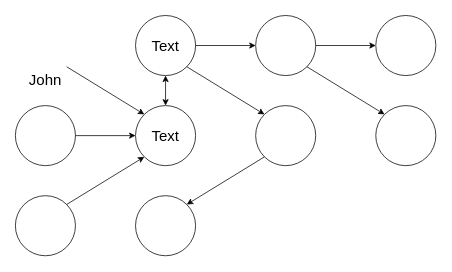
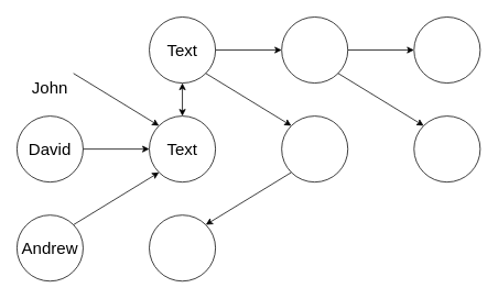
  <mxCell id="0" />
  <mxCell id="1" parent="0" />
  <mxCell id="2" value="" style="ellipse;whiteSpace=wrap;html=1;aspect=fixed;" parent="1" vertex="1"><mxGeometry x="20" y="260" width="80" height="80" as="geometry" /></mxCell>
  <mxCell id="3" value="" style="ellipse;whiteSpace=wrap;html=1;aspect=fixed;" parent="1" vertex="1"><mxGeometry x="20" y="140" width="80" height="80" as="geometry" /></mxCell>
  <mxCell id="4" value="" style="ellipse;whiteSpace=wrap;html=1;aspect=fixed;" parent="1" vertex="1"><mxGeometry x="180" y="140" width="80" height="80" as="geometry" /></mxCell>
  <mxCell id="5" value="" style="ellipse;whiteSpace=wrap;html=1;aspect=fixed;" parent="1" vertex="1"><mxGeometry x="180" y="20" width="80" height="80" as="geometry" /></mxCell>
  <mxCell id="6" value="" style="ellipse;whiteSpace=wrap;html=1;aspect=fixed;" parent="1" vertex="1"><mxGeometry x="180" y="260" width="80" height="80" as="geometry" /></mxCell>
  <mxCell id="7" value="" style="ellipse;whiteSpace=wrap;html=1;aspect=fixed;" parent="1" vertex="1"><mxGeometry x="340" y="20" width="80" height="80" as="geometry" /></mxCell>
  <mxCell id="8" value="" style="ellipse;whiteSpace=wrap;html=1;aspect=fixed;" parent="1" vertex="1"><mxGeometry x="340" y="140" width="80" height="80" as="geometry" /></mxCell>
  <mxCell id="9" value="" style="ellipse;whiteSpace=wrap;html=1;aspect=fixed;" parent="1" vertex="1"><mxGeometry x="500" y="20" width="80" height="80" as="geometry" /></mxCell>
  <mxCell id="10" value="" style="ellipse;whiteSpace=wrap;html=1;aspect=fixed;" parent="1" vertex="1"><mxGeometry x="500" y="140" width="80" height="80" as="geometry" /></mxCell>
  <mxCell id="11" value="" style="endArrow=classic;html=1;rounded=0;exitX=1;exitY=1;exitDx=0;exitDy=0;entryX=0;entryY=0;entryDx=0;entryDy=0;" parent="1" target="4" edge="1"><mxGeometry width="50" height="50" relative="1" as="geometry"><mxPoint x="88.284" y="88.284" as="sourcePoint" /><mxPoint x="310" y="260" as="targetPoint" /></mxGeometry></mxCell>
  <mxCell id="12" value="" style="endArrow=classic;html=1;rounded=0;exitX=1;exitY=0.5;exitDx=0;exitDy=0;entryX=0;entryY=0.5;entryDx=0;entryDy=0;" parent="1" source="3" target="4" edge="1"><mxGeometry width="50" height="50" relative="1" as="geometry"><mxPoint x="260" y="310" as="sourcePoint" /><mxPoint x="310" y="260" as="targetPoint" /></mxGeometry></mxCell>
  <mxCell id="13" value="" style="endArrow=classic;html=1;rounded=0;exitX=1;exitY=0;exitDx=0;exitDy=0;entryX=0;entryY=1;entryDx=0;entryDy=0;" parent="1" source="2" target="4" edge="1"><mxGeometry width="50" height="50" relative="1" as="geometry"><mxPoint x="260" y="310" as="sourcePoint" /><mxPoint x="310" y="260" as="targetPoint" /></mxGeometry></mxCell>
  <mxCell id="14" value="" style="endArrow=classic;startArrow=classic;html=1;rounded=0;entryX=0.5;entryY=1;entryDx=0;entryDy=0;exitX=0.5;exitY=0;exitDx=0;exitDy=0;" parent="1" source="4" target="5" edge="1"><mxGeometry width="50" height="50" relative="1" as="geometry"><mxPoint x="260" y="310" as="sourcePoint" /><mxPoint x="310" y="260" as="targetPoint" /></mxGeometry></mxCell>
  <mxCell id="15" value="" style="endArrow=classic;html=1;rounded=0;exitX=1;exitY=0.5;exitDx=0;exitDy=0;entryX=0;entryY=0.5;entryDx=0;entryDy=0;" parent="1" source="5" target="7" edge="1"><mxGeometry width="50" height="50" relative="1" as="geometry"><mxPoint x="260" y="310" as="sourcePoint" /><mxPoint x="310" y="260" as="targetPoint" /></mxGeometry></mxCell>
  <mxCell id="16" value="" style="endArrow=classic;html=1;rounded=0;exitX=1;exitY=1;exitDx=0;exitDy=0;entryX=0;entryY=0;entryDx=0;entryDy=0;" parent="1" source="5" target="8" edge="1"><mxGeometry width="50" height="50" relative="1" as="geometry"><mxPoint x="260" y="310" as="sourcePoint" /><mxPoint x="310" y="260" as="targetPoint" /></mxGeometry></mxCell>
  <mxCell id="17" value="" style="endArrow=classic;html=1;rounded=0;exitX=0;exitY=1;exitDx=0;exitDy=0;entryX=1;entryY=0;entryDx=0;entryDy=0;" parent="1" source="8" target="6" edge="1"><mxGeometry width="50" height="50" relative="1" as="geometry"><mxPoint x="260" y="310" as="sourcePoint" /><mxPoint x="310" y="260" as="targetPoint" /></mxGeometry></mxCell>
  <mxCell id="18" value="" style="endArrow=classic;html=1;rounded=0;exitX=1;exitY=0.5;exitDx=0;exitDy=0;entryX=0;entryY=0.5;entryDx=0;entryDy=0;" parent="1" source="7" target="9" edge="1"><mxGeometry width="50" height="50" relative="1" as="geometry"><mxPoint x="260" y="310" as="sourcePoint" /><mxPoint x="310" y="260" as="targetPoint" /></mxGeometry></mxCell>
  <mxCell id="19" value="" style="endArrow=classic;html=1;rounded=0;exitX=1;exitY=1;exitDx=0;exitDy=0;entryX=0;entryY=0;entryDx=0;entryDy=0;" parent="1" source="7" target="10" edge="1"><mxGeometry width="50" height="50" relative="1" as="geometry"><mxPoint x="260" y="310" as="sourcePoint" /><mxPoint x="310" y="260" as="targetPoint" /></mxGeometry></mxCell>
  <mxCell id="20" value="&lt;div style=&quot;font-size: 20px;&quot;&gt;John&lt;/div&gt;" style="text;html=1;align=center;verticalAlign=middle;whiteSpace=wrap;rounded=0;fontSize=20;" parent="1" vertex="1"><mxGeometry x="30" y="90" width="60" height="30" as="geometry" /></mxCell>
+ <mxCell id="21" value="David" style="text;html=1;align=center;verticalAlign=middle;whiteSpace=wrap;rounded=0;fontSize=20;" parent="1" vertex="1"><mxGeometry x="30" y="165" width="60" height="30" as="geometry" /></mxCell>
  <mxCell id="22" value="Text" style="text;html=1;align=center;verticalAlign=middle;whiteSpace=wrap;rounded=0;fontSize=20;" parent="1" vertex="1"><mxGeometry x="190" y="45" width="60" height="30" as="geometry" /></mxCell>
+ <mxCell id="23" value="&lt;div style=&quot;font-size: 20px;&quot;&gt;Andrew&lt;/div&gt;" style="text;html=1;align=center;verticalAlign=middle;whiteSpace=wrap;rounded=0;fontSize=20;" parent="1" vertex="1"><mxGeometry x="30" y="285" width="60" height="30" as="geometry" /></mxCell>
  <mxCell id="24" value="Text" style="text;html=1;align=center;verticalAlign=middle;whiteSpace=wrap;rounded=0;fontSize=20;" parent="1" vertex="1"><mxGeometry x="190" y="165" width="60" height="30" as="geometry" /></mxCell>
